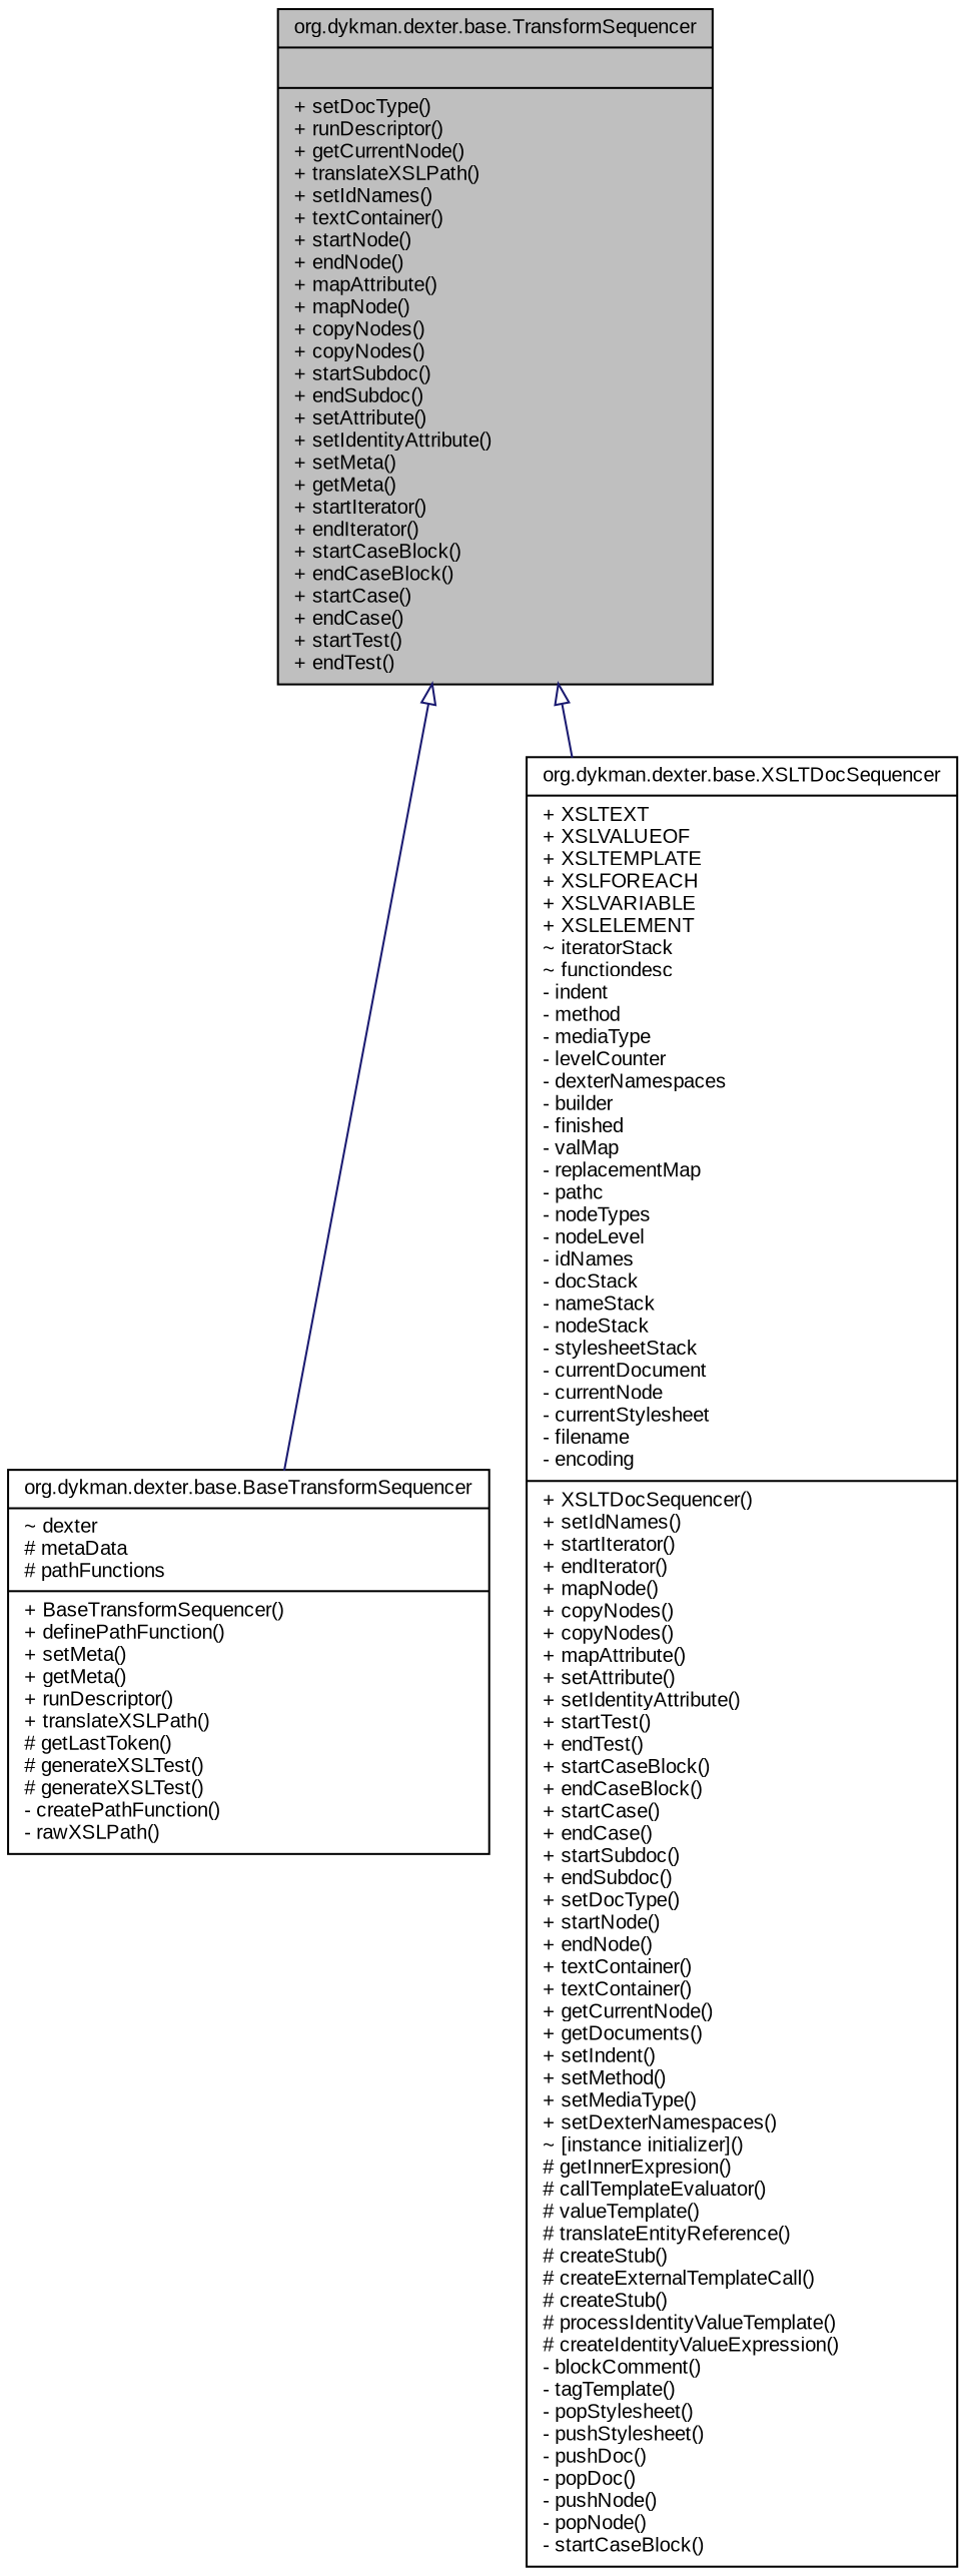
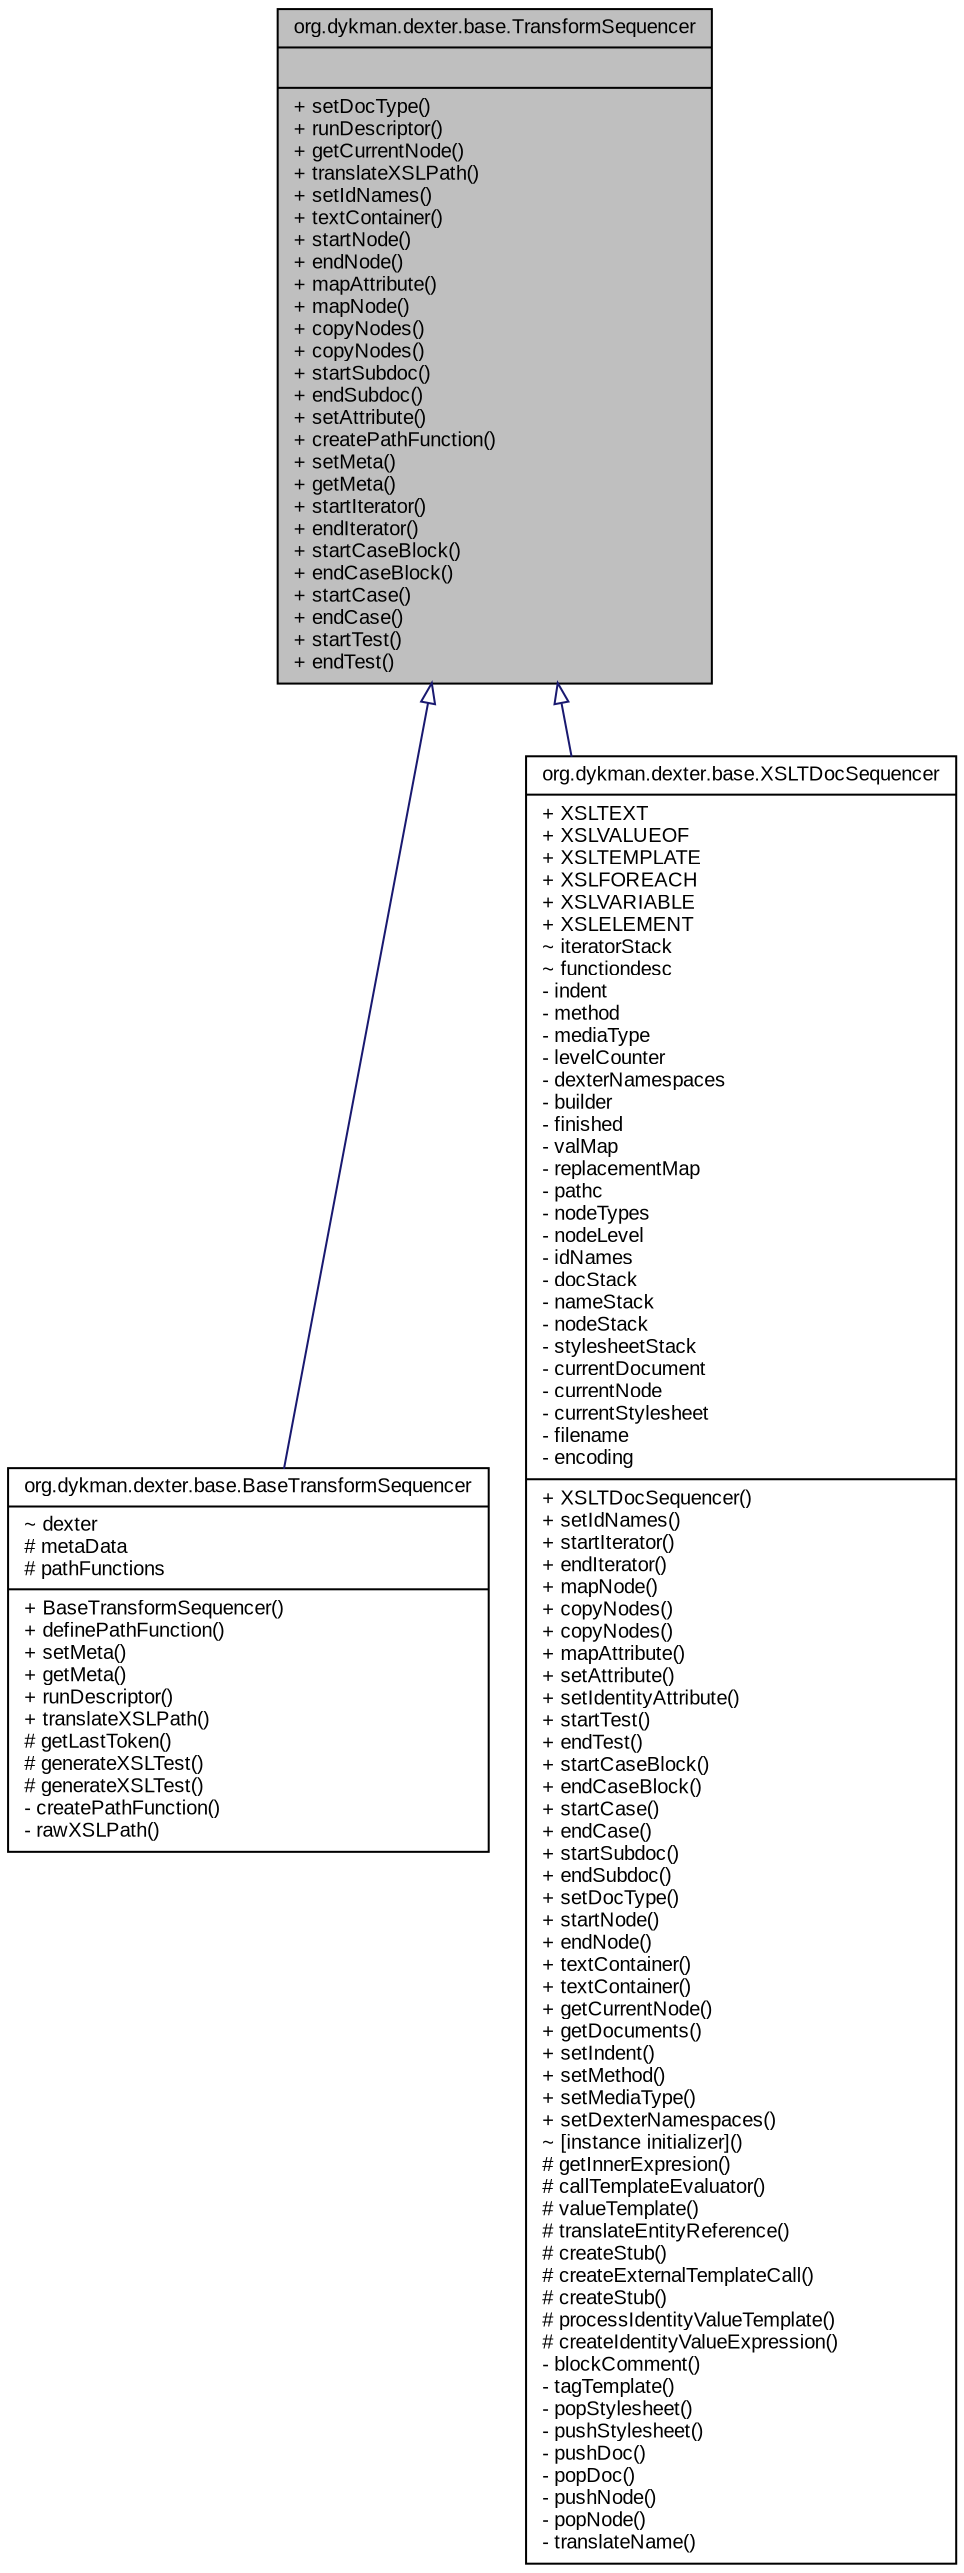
  digraph {
    fontname="Liberation Sans"
    node [color=black fontname="Liberation Sans" fontsize=10 shape=record]
    edge [arrowtail=empty color=midnightblue dir=back fontname="Liberation Sans" fontsize=10 labelfontname=FreeSans labelfontsize=10 style=solid]
-   n1 [fillcolor=grey75 fontcolor=black height=0.2 label="{org.dykman.dexter.base.TransformSequencer\n||+ setDocType()\l+ runDescriptor()\l+ getCurrentNode()\l+ translateXSLPath()\l+ setIdNames()\l+ textContainer()\l+ startNode()\l+ endNode()\l+ mapAttribute()\l+ mapNode()\l+ copyNodes()\l+ copyNodes()\l+ startSubdoc()\l+ endSubdoc()\l+ setAttribute()\l+ setIdentityAttribute()\l+ setMeta()\l+ getMeta()\l+ startIterator()\l+ endIterator()\l+ startCaseBlock()\l+ endCaseBlock()\l+ startCase()\l+ endCase()\l+ startTest()\l+ endTest()\l}" style=filled width=0.4]
+   n1 [fillcolor=grey75 fontcolor=black height=0.2 label="{org.dykman.dexter.base.TransformSequencer\n||+ setDocType()\l+ runDescriptor()\l+ getCurrentNode()\l+ translateXSLPath()\l+ setIdNames()\l+ textContainer()\l+ startNode()\l+ endNode()\l+ mapAttribute()\l+ mapNode()\l+ copyNodes()\l+ copyNodes()\l+ startSubdoc()\l+ endSubdoc()\l+ setAttribute()\l+ createPathFunction()\l+ setMeta()\l+ getMeta()\l+ startIterator()\l+ endIterator()\l+ startCaseBlock()\l+ endCaseBlock()\l+ startCase()\l+ endCase()\l+ startTest()\l+ endTest()\l}" style=filled width=0.4]
    n2 [height=0.2 label="{org.dykman.dexter.base.BaseTransformSequencer\n|~ dexter\l# metaData\l# pathFunctions\l|+ BaseTransformSequencer()\l+ definePathFunction()\l+ setMeta()\l+ getMeta()\l+ runDescriptor()\l+ translateXSLPath()\l# getLastToken()\l# generateXSLTest()\l# generateXSLTest()\l- createPathFunction()\l- rawXSLPath()\l}" width=0.4]
-   n3 [height=0.2 label="{org.dykman.dexter.base.XSLTDocSequencer\n|+ XSLTEXT\l+ XSLVALUEOF\l+ XSLTEMPLATE\l+ XSLFOREACH\l+ XSLVARIABLE\l+ XSLELEMENT\l~ iteratorStack\l~ functiondesc\l- indent\l- method\l- mediaType\l- levelCounter\l- dexterNamespaces\l- builder\l- finished\l- valMap\l- replacementMap\l- pathc\l- nodeTypes\l- nodeLevel\l- idNames\l- docStack\l- nameStack\l- nodeStack\l- stylesheetStack\l- currentDocument\l- currentNode\l- currentStylesheet\l- filename\l- encoding\l|+ XSLTDocSequencer()\l+ setIdNames()\l+ startIterator()\l+ endIterator()\l+ mapNode()\l+ copyNodes()\l+ copyNodes()\l+ mapAttribute()\l+ setAttribute()\l+ setIdentityAttribute()\l+ startTest()\l+ endTest()\l+ startCaseBlock()\l+ endCaseBlock()\l+ startCase()\l+ endCase()\l+ startSubdoc()\l+ endSubdoc()\l+ setDocType()\l+ startNode()\l+ endNode()\l+ textContainer()\l+ textContainer()\l+ getCurrentNode()\l+ getDocuments()\l+ setIndent()\l+ setMethod()\l+ setMediaType()\l+ setDexterNamespaces()\l~ [instance initializer]()\l# getInnerExpresion()\l# callTemplateEvaluator()\l# valueTemplate()\l# translateEntityReference()\l# createStub()\l# createExternalTemplateCall()\l# createStub()\l# processIdentityValueTemplate()\l# createIdentityValueExpression()\l- blockComment()\l- tagTemplate()\l- popStylesheet()\l- pushStylesheet()\l- pushDoc()\l- popDoc()\l- pushNode()\l- popNode()\l- startCaseBlock()\l}" width=0.4]
+   n3 [height=0.2 label="{org.dykman.dexter.base.XSLTDocSequencer\n|+ XSLTEXT\l+ XSLVALUEOF\l+ XSLTEMPLATE\l+ XSLFOREACH\l+ XSLVARIABLE\l+ XSLELEMENT\l~ iteratorStack\l~ functiondesc\l- indent\l- method\l- mediaType\l- levelCounter\l- dexterNamespaces\l- builder\l- finished\l- valMap\l- replacementMap\l- pathc\l- nodeTypes\l- nodeLevel\l- idNames\l- docStack\l- nameStack\l- nodeStack\l- stylesheetStack\l- currentDocument\l- currentNode\l- currentStylesheet\l- filename\l- encoding\l|+ XSLTDocSequencer()\l+ setIdNames()\l+ startIterator()\l+ endIterator()\l+ mapNode()\l+ copyNodes()\l+ copyNodes()\l+ mapAttribute()\l+ setAttribute()\l+ setIdentityAttribute()\l+ startTest()\l+ endTest()\l+ startCaseBlock()\l+ endCaseBlock()\l+ startCase()\l+ endCase()\l+ startSubdoc()\l+ endSubdoc()\l+ setDocType()\l+ startNode()\l+ endNode()\l+ textContainer()\l+ textContainer()\l+ getCurrentNode()\l+ getDocuments()\l+ setIndent()\l+ setMethod()\l+ setMediaType()\l+ setDexterNamespaces()\l~ [instance initializer]()\l# getInnerExpresion()\l# callTemplateEvaluator()\l# valueTemplate()\l# translateEntityReference()\l# createStub()\l# createExternalTemplateCall()\l# createStub()\l# processIdentityValueTemplate()\l# createIdentityValueExpression()\l- blockComment()\l- tagTemplate()\l- popStylesheet()\l- pushStylesheet()\l- pushDoc()\l- popDoc()\l- pushNode()\l- popNode()\l- translateName()\l}" width=0.4]
    n1 -> n2
    n1 -> n3
  }
